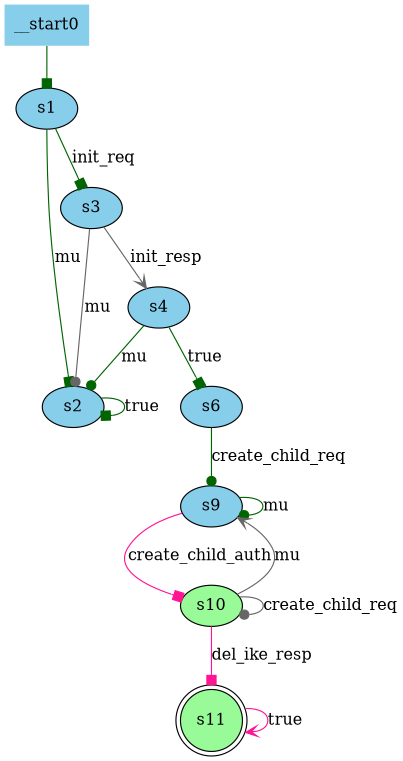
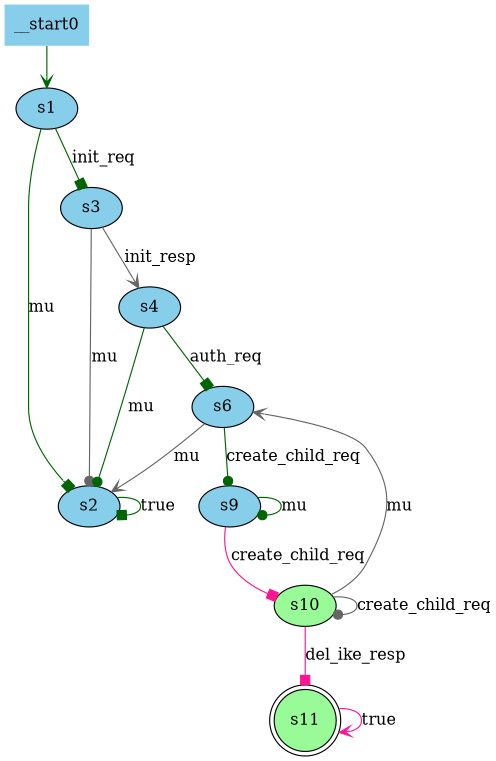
  digraph {
    node [fillcolor=skyblue style=filled]
    edge [arrowhead=box color=darkgreen]
    n1 [label=s1]
    n2 [label=s2]
    n3 [label=s3]
    n4 [label=s4]
    n5 [label=s6]
    n6 [label=s9]
    n7 [fillcolor=palegreen label=s10]
    n8 [fillcolor=palegreen label=s11 shape=doublecircle]
    __start0 [shape=none]
    n1 -> n2 [label=mu]
    n1 -> n3 [label=init_req]
    n2 -> n2 [label=true]
    n3 -> n2 [arrowhead=dot color=gray40 label=mu]
    n3 -> n4 [arrowhead=vee color=gray40 label=init_resp]
    n4 -> n2 [arrowhead=dot label=mu]
-   n4 -> n5 [label=true]
+   n4 -> n5 [label=auth_req]
+   n5 -> n2 [arrowhead=vee color=gray40 label=mu]
    n5 -> n6 [arrowhead=dot label=create_child_req]
    n6 -> n6 [arrowhead=dot label=mu]
-   n6 -> n7 [color=deeppink label=create_child_auth]
-   n7 -> n6 [arrowhead=vee color=gray40 label=mu]
+   n6 -> n7 [color=deeppink label=create_child_req]
+   n7 -> n5 [arrowhead=vee color=gray40 label=mu]
    n7 -> n7 [arrowhead=dot color=gray40 label=create_child_req]
    n7 -> n8 [color=deeppink label=del_ike_resp]
    n8 -> n8 [arrowhead=vee color=deeppink label=true]
-   __start0 -> n1
+   __start0 -> n1 [arrowhead=vee]
  }
